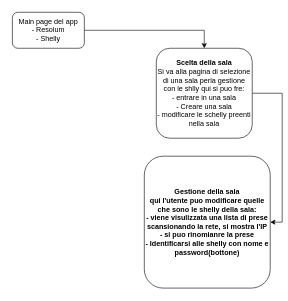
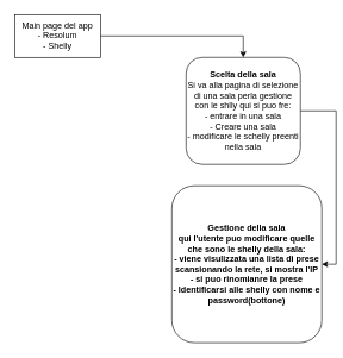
  <mxCell id="0" />
  <mxCell id="1" parent="0" />
  <mxCell id="2" style="edgeStyle=orthogonalEdgeStyle;rounded=0;orthogonalLoop=1;jettySize=auto;html=1;exitX=1;exitY=0.5;exitDx=0;exitDy=0;entryX=0.5;entryY=0;entryDx=0;entryDy=0;" edge="1" parent="1" source="3" target="5"><mxGeometry relative="1" as="geometry" /></mxCell>
- <mxCell id="3" value="&lt;div&gt;Main page del app&lt;/div&gt;&lt;div&gt;- Resolum&lt;/div&gt;&lt;div&gt;- Shelly&lt;br&gt;&lt;/div&gt;" style="rounded=1;whiteSpace=wrap;html=1;" vertex="1" parent="1"><mxGeometry x="20" y="20" width="120" height="60" as="geometry" /></mxCell>
+ <mxCell id="3" value="&lt;div&gt;Main page del app&lt;/div&gt;&lt;div&gt;- Resolum&lt;/div&gt;&lt;div&gt;- Shelly&lt;br&gt;&lt;/div&gt;" style="whiteSpace=wrap;html=1;rounded=0;" vertex="1" parent="1"><mxGeometry x="20" y="20" width="120" height="60" as="geometry" /></mxCell>
  <mxCell id="4" style="edgeStyle=orthogonalEdgeStyle;rounded=0;orthogonalLoop=1;jettySize=auto;html=1;exitX=1;exitY=0.5;exitDx=0;exitDy=0;entryX=1;entryY=0.5;entryDx=0;entryDy=0;" edge="1" parent="1" source="5" target="6"><mxGeometry relative="1" as="geometry" /></mxCell>
  <mxCell id="5" value="&lt;div&gt;&lt;b&gt;Scelta della sala&lt;/b&gt;&lt;br&gt;&lt;/div&gt;&lt;div&gt;Si va alla pagina di selezione di una sala perla gestione con le shlly qui si puo fre:&lt;/div&gt;&lt;div&gt;- entrare in una sala&lt;/div&gt;&lt;div&gt;- Creare una sala&lt;/div&gt;&lt;div&gt;- modificare le schelly preenti nella sala&lt;br&gt;&lt;/div&gt;" style="rounded=1;whiteSpace=wrap;html=1;" vertex="1" parent="1"><mxGeometry x="260" y="80" width="160" height="150" as="geometry" /></mxCell>
  <mxCell id="6" value="&lt;div&gt;&lt;b&gt;Gestione della sala&lt;br&gt;&lt;/b&gt;&lt;/div&gt;&lt;div&gt;&lt;b&gt;qui l'utente puo modificare quelle che sono le shelly della sala:&lt;/b&gt;&lt;/div&gt;&lt;div&gt;&lt;b&gt;- viene visulizzata una lista di prese scansionando la rete, si mostra l'IP&lt;/b&gt;&lt;/div&gt;&lt;div&gt;&lt;b&gt;- si puo rinomianre la prese &lt;br&gt;&lt;/b&gt;&lt;/div&gt;&lt;b&gt;- Identificarsi alle shelly con nome e password(bottone)&lt;br&gt;&lt;/b&gt;" style="rounded=1;whiteSpace=wrap;html=1;" vertex="1" parent="1"><mxGeometry x="240" y="260" width="210" height="220" as="geometry" /></mxCell>
